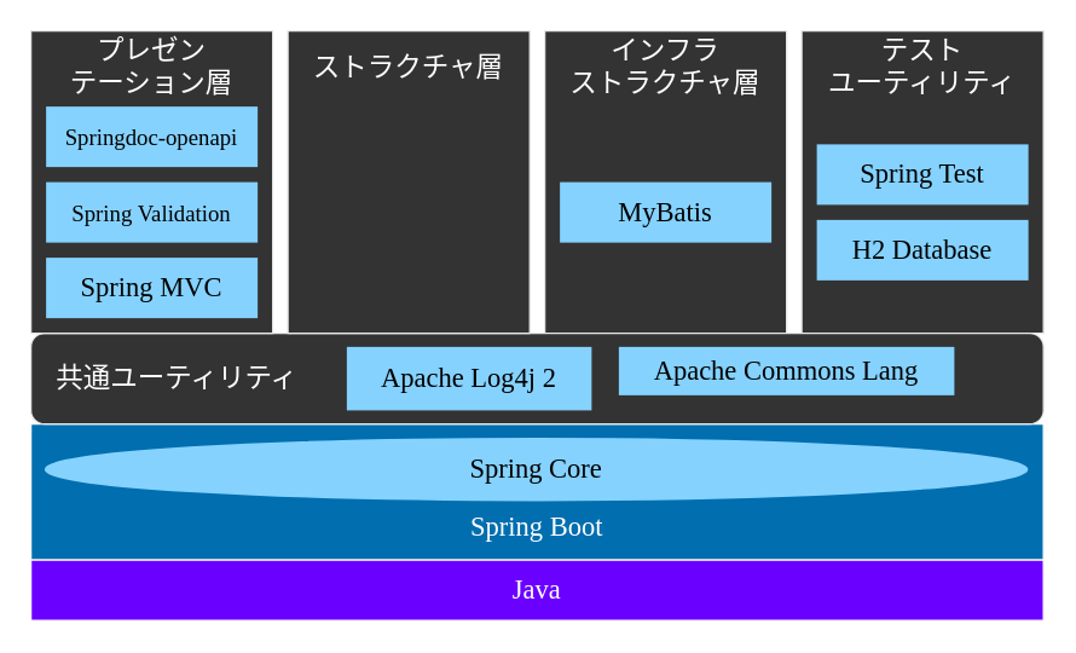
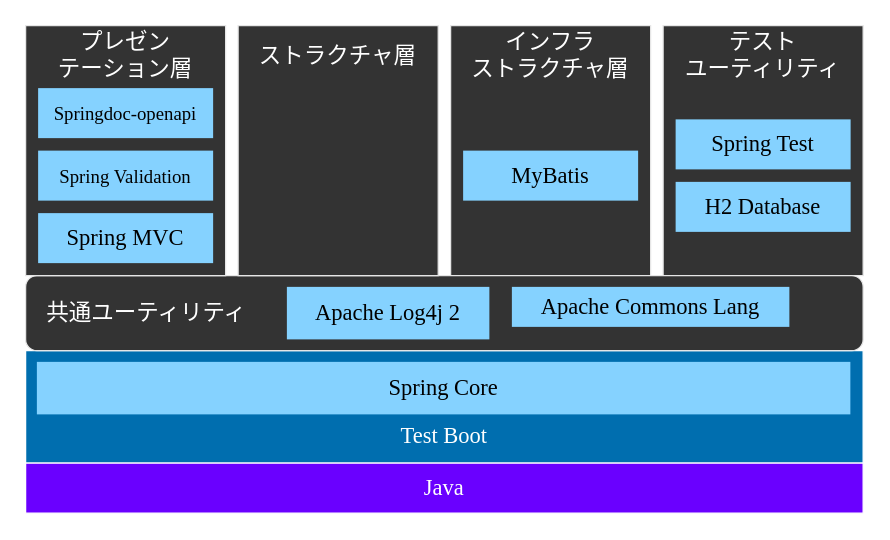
  <mxCell id="0" />
  <mxCell id="1" parent="0" />
- <mxCell id="2" value="Spring Boot" style="rounded=0;whiteSpace=wrap;html=1;fontFamily=Noto Sans JP;fontSize=18;fillColor=#006EAF;fontColor=#ffffff;strokeColor=#FFFFFF;strokeWidth=1;verticalAlign=bottom;spacingBottom=8;spacingLeft=0;fontSource=https%3A%2F%2Ffonts.googleapis.com%2Fcss%3Ffamily%3DNoto%2BSans%2BJP;" parent="1" vertex="1"><mxGeometry x="20" y="280" width="670" height="90" as="geometry" /></mxCell>
+ <mxCell id="2" value="Test Boot" style="rounded=0;whiteSpace=wrap;html=1;fontFamily=Noto Sans JP;fontSize=18;fillColor=#006EAF;fontColor=#ffffff;strokeColor=#FFFFFF;strokeWidth=1;verticalAlign=bottom;spacingBottom=8;spacingLeft=0;fontSource=https%3A%2F%2Ffonts.googleapis.com%2Fcss%3Ffamily%3DNoto%2BSans%2BJP;" parent="1" vertex="1"><mxGeometry x="20" y="280" width="670" height="90" as="geometry" /></mxCell>
  <mxCell id="3" value="&lt;font&gt;テスト&lt;br&gt;ユーティリティ&lt;br&gt;&lt;br&gt;&lt;br&gt;&lt;br&gt;&lt;br&gt;&lt;br&gt;&lt;br&gt;&lt;br&gt;&lt;/font&gt;" style="rounded=0;whiteSpace=wrap;html=1;fontFamily=Noto Sans JP;fontSize=18;strokeWidth=1;fontSource=https%3A%2F%2Ffonts.googleapis.com%2Fcss%3Ffamily%3DNoto%2BSans%2BJP;fillColor=#333333;strokeColor=#E6E6E6;fontColor=#FFFFFF;" parent="1" vertex="1"><mxGeometry x="530" y="20" width="160" height="200" as="geometry" /></mxCell>
  <mxCell id="4" value="&lt;font&gt;インフラ&lt;br&gt;ストラクチャ層&lt;br&gt;&lt;br&gt;&lt;br&gt;&lt;br&gt;&lt;br&gt;&lt;br&gt;&lt;br&gt;&lt;br&gt;&lt;/font&gt;" style="rounded=0;whiteSpace=wrap;html=1;fontFamily=Noto Sans JP;fontSize=18;strokeWidth=1;fontSource=https%3A%2F%2Ffonts.googleapis.com%2Fcss%3Ffamily%3DNoto%2BSans%2BJP;fillColor=#333333;strokeColor=#E6E6E6;fontColor=#FFFFFF;" parent="1" vertex="1"><mxGeometry x="360" y="20" width="160" height="200" as="geometry" /></mxCell>
  <mxCell id="5" value="&lt;div&gt;&lt;span style=&quot;&quot;&gt;共通ユーティリティ&lt;/span&gt;&lt;/div&gt;" style="rounded=1;whiteSpace=wrap;html=1;fontFamily=Noto Sans JP;fontSize=18;strokeWidth=1;fontSource=https%3A%2F%2Ffonts.googleapis.com%2Fcss%3Ffamily%3DNoto%2BSans%2BJP;fillColor=#333333;align=left;strokeColor=#E6E6E6;spacingLeft=15;fontColor=#FFFFFF;" parent="1" vertex="1"><mxGeometry x="20" y="220" width="670" height="60" as="geometry" /></mxCell>
  <mxCell id="6" value="&lt;font&gt;プレゼン&lt;br&gt;テーション層&lt;br&gt;&lt;br&gt;&lt;br&gt;&lt;br&gt;&lt;br&gt;&lt;br&gt;&lt;br&gt;&lt;br&gt;&lt;/font&gt;" style="rounded=0;whiteSpace=wrap;html=1;fontFamily=Noto Sans JP;fontSize=18;strokeWidth=1;fontSource=https%3A%2F%2Ffonts.googleapis.com%2Fcss%3Ffamily%3DNoto%2BSans%2BJP;fillColor=#333333;strokeColor=#E6E6E6;fontColor=#FFFFFF;" parent="1" vertex="1"><mxGeometry x="20" y="20" width="160" height="200" as="geometry" /></mxCell>
  <mxCell id="7" value="Java" style="rounded=0;whiteSpace=wrap;html=1;fontFamily=Noto Sans JP;fontSize=18;fillColor=#6a00ff;fontColor=#ffffff;strokeColor=#FFFFFF;strokeWidth=1;spacingLeft=0;align=center;fontSource=https%3A%2F%2Ffonts.googleapis.com%2Fcss%3Ffamily%3DNoto%2BSans%2BJP;" parent="1" vertex="1"><mxGeometry x="20" y="370" width="670" height="40" as="geometry" /></mxCell>
- <mxCell id="8" value="Spring Core" style="ellipse;whiteSpace=wrap;html=1;fontFamily=Noto Sans JP;fontSize=18;fillColor=#85D2FF;fontColor=#000000;strokeColor=#85D2FF;strokeWidth=2;spacingLeft=0;fontSource=https%3A%2F%2Ffonts.googleapis.com%2Fcss%3Ffamily%3DNoto%2BSans%2BJP;" parent="1" vertex="1"><mxGeometry x="30" y="290" width="648.79" height="40" as="geometry" /></mxCell>
+ <mxCell id="8" value="Spring Core" style="rounded=0;whiteSpace=wrap;html=1;fontFamily=Noto Sans JP;fontSize=18;fillColor=#85D2FF;fontColor=#000000;strokeColor=#85D2FF;strokeWidth=2;spacingLeft=0;fontSource=https%3A%2F%2Ffonts.googleapis.com%2Fcss%3Ffamily%3DNoto%2BSans%2BJP;" parent="1" vertex="1"><mxGeometry x="30" y="290" width="648.79" height="40" as="geometry" /></mxCell>
  <mxCell id="9" value="Springdoc-openapi" style="rounded=0;whiteSpace=wrap;html=1;fontFamily=Noto Sans JP;fontSize=15;fillColor=#85D2FF;fontColor=#000000;strokeColor=none;strokeWidth=2;fontSource=https%3A%2F%2Ffonts.googleapis.com%2Fcss%3Ffamily%3DNoto%2BSans%2BJP;" parent="1" vertex="1"><mxGeometry x="30" y="70" width="140" height="40" as="geometry" /></mxCell>
  <mxCell id="10" value="Spring MVC" style="rounded=0;whiteSpace=wrap;html=1;fontFamily=Noto Sans JP;fontSize=18;fillColor=#85D2FF;fontColor=#000000;strokeColor=none;strokeWidth=2;fontSource=https%3A%2F%2Ffonts.googleapis.com%2Fcss%3Ffamily%3DNoto%2BSans%2BJP;" parent="1" vertex="1"><mxGeometry x="30" y="170" width="140" height="40" as="geometry" /></mxCell>
  <mxCell id="11" value="Apache Log4j 2" style="rounded=0;whiteSpace=wrap;html=1;fontFamily=Noto Sans JP;fontSize=18;fillColor=#85D2FF;fontColor=#000000;strokeColor=#85D2FF;strokeWidth=2;spacingLeft=0;fontSource=https%3A%2F%2Ffonts.googleapis.com%2Fcss%3Ffamily%3DNoto%2BSans%2BJP;spacingRight=0;" parent="1" vertex="1"><mxGeometry x="230" y="230" width="160" height="40" as="geometry" /></mxCell>
  <mxCell id="12" value="MyBatis" style="rounded=0;whiteSpace=wrap;html=1;fontFamily=Noto Sans JP;fontSize=18;fillColor=#85D2FF;fontColor=#000000;strokeColor=none;strokeWidth=2;spacingLeft=0;fontSource=https%3A%2F%2Ffonts.googleapis.com%2Fcss%3Ffamily%3DNoto%2BSans%2BJP;" parent="1" vertex="1"><mxGeometry x="370" y="120" width="140" height="40" as="geometry" /></mxCell>
  <mxCell id="13" value="Spring Validation" style="rounded=0;whiteSpace=wrap;html=1;fontFamily=Noto Sans JP;fontSize=15;fillColor=#85D2FF;fontColor=#000000;strokeColor=none;strokeWidth=2;fontSource=https%3A%2F%2Ffonts.googleapis.com%2Fcss%3Ffamily%3DNoto%2BSans%2BJP;" parent="1" vertex="1"><mxGeometry x="30" y="120" width="140" height="40" as="geometry" /></mxCell>
  <mxCell id="14" value="Apache Commons Lang" style="rounded=0;whiteSpace=wrap;html=1;fontFamily=Noto Sans JP;fontSize=18;fillColor=#85D2FF;fontColor=#000000;strokeColor=#85D2FF;strokeWidth=2;spacingLeft=0;fontSource=https%3A%2F%2Ffonts.googleapis.com%2Fcss%3Ffamily%3DNoto%2BSans%2BJP;" parent="1" vertex="1"><mxGeometry x="410" y="230" width="220" height="30" as="geometry" /></mxCell>
  <mxCell id="15" value="Spring Test" style="rounded=0;whiteSpace=wrap;html=1;fontFamily=Noto Sans JP;fontSize=18;fillColor=#85D2FF;fontColor=#000000;strokeColor=none;strokeWidth=2;spacingLeft=0;fontSource=https%3A%2F%2Ffonts.googleapis.com%2Fcss%3Ffamily%3DNoto%2BSans%2BJP;" parent="1" vertex="1"><mxGeometry x="540" y="95" width="140" height="40" as="geometry" /></mxCell>
  <mxCell id="16" value="H2 Database" style="rounded=0;whiteSpace=wrap;html=1;fontFamily=Noto Sans JP;fontSize=18;fillColor=#85D2FF;fontColor=#000000;strokeColor=none;strokeWidth=2;spacingLeft=0;fontSource=https%3A%2F%2Ffonts.googleapis.com%2Fcss%3Ffamily%3DNoto%2BSans%2BJP;" parent="1" vertex="1"><mxGeometry x="540" y="145" width="140" height="40" as="geometry" /></mxCell>
  <mxCell id="17" value="&lt;font&gt;ストラクチャ層&lt;br&gt;&lt;br&gt;&lt;br&gt;&lt;br&gt;&lt;br&gt;&lt;br&gt;&lt;br&gt;&lt;br&gt;&lt;/font&gt;" style="rounded=0;whiteSpace=wrap;html=1;fontFamily=Noto Sans JP;fontSize=18;strokeWidth=1;fontSource=https%3A%2F%2Ffonts.googleapis.com%2Fcss%3Ffamily%3DNoto%2BSans%2BJP;fillColor=#333333;strokeColor=#E6E6E6;fontColor=#FFFFFF;" parent="1" vertex="1"><mxGeometry x="190" y="20" width="160.06" height="200" as="geometry" /></mxCell>
